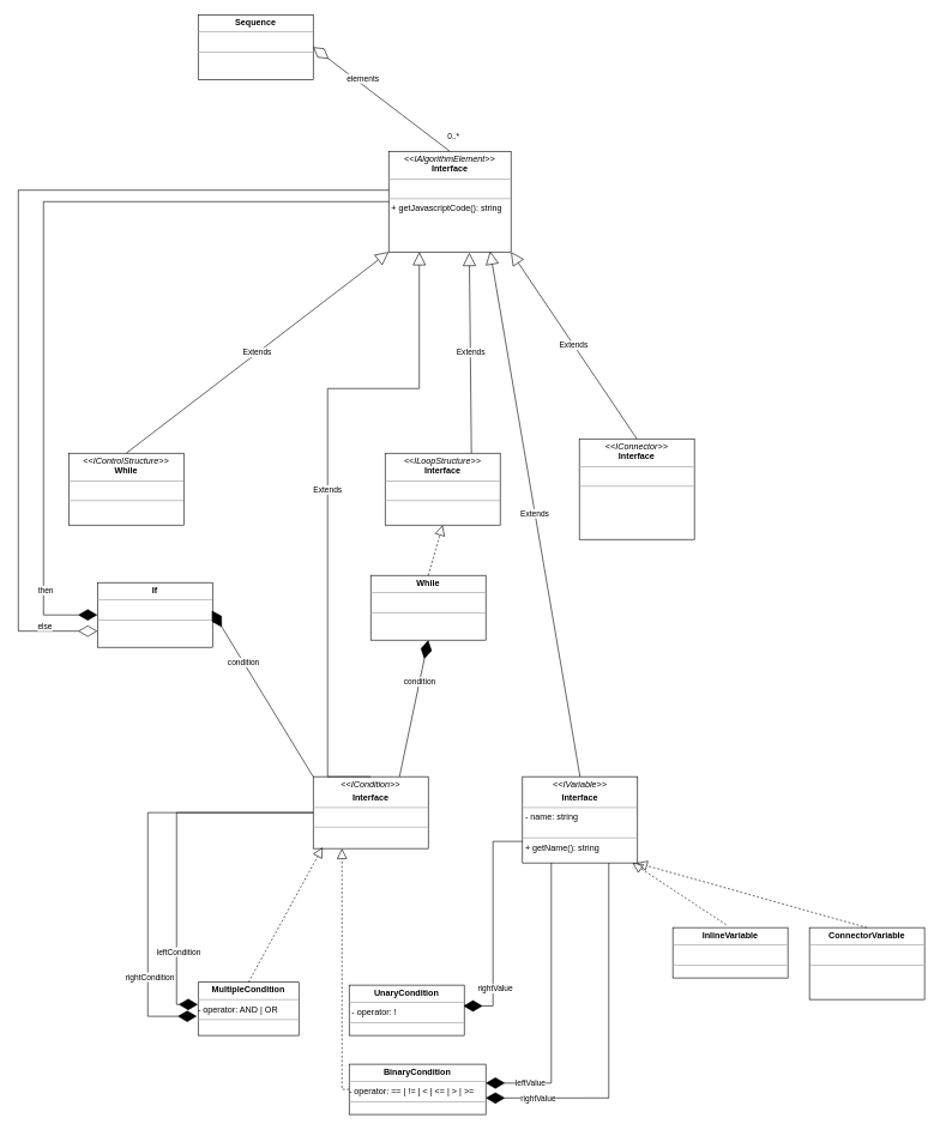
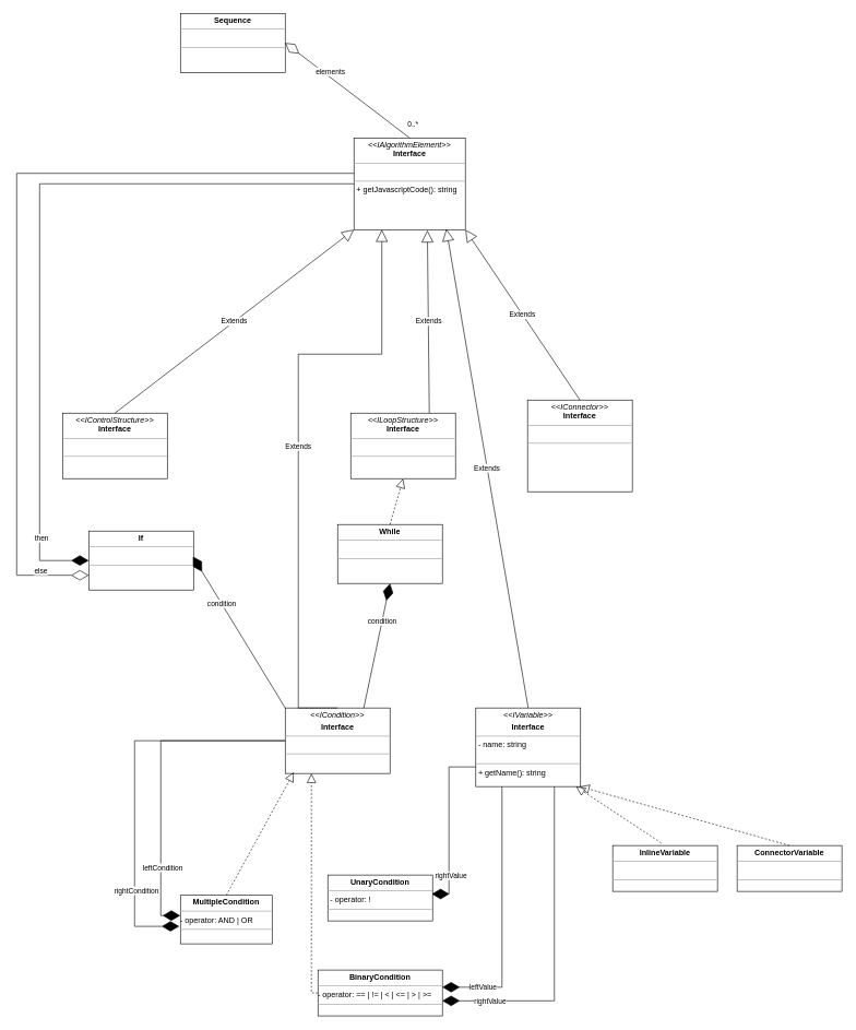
  <mxCell id="0" />
  <mxCell id="1" parent="0" />
  <mxCell id="2" value="&lt;p style=&quot;margin:0px;margin-top:4px;text-align:center;&quot;&gt;&lt;i&gt;&amp;lt;&amp;lt;IAlgorithmElement&amp;gt;&amp;gt;&lt;/i&gt;&lt;br&gt;&lt;b&gt;Interface&lt;/b&gt;&lt;/p&gt;&lt;hr size=&quot;1&quot;&gt;&lt;p style=&quot;margin:0px;margin-left:4px;&quot;&gt;&lt;br&gt;&lt;/p&gt;&lt;hr size=&quot;1&quot;&gt;&lt;p style=&quot;margin:0px;margin-left:4px;&quot;&gt;+ getJavascriptCode(): string&lt;br&gt;&lt;/p&gt;" style="verticalAlign=top;align=left;overflow=fill;fontSize=12;fontFamily=Helvetica;html=1;" vertex="1" parent="1"><mxGeometry x="535" y="210" width="170" height="140" as="geometry" /></mxCell>
  <mxCell id="3" value="&lt;p style=&quot;margin:0px;margin-top:4px;text-align:center;&quot;&gt;&lt;i&gt;&amp;lt;&amp;lt;IConnector&amp;gt;&amp;gt;&lt;/i&gt;&lt;br&gt;&lt;b&gt;Interface&lt;/b&gt;&lt;/p&gt;&lt;hr size=&quot;1&quot;&gt;&lt;p style=&quot;margin:0px;margin-left:4px;&quot;&gt;&lt;br&gt;&lt;/p&gt;&lt;hr size=&quot;1&quot;&gt;&lt;p style=&quot;margin:0px;margin-left:4px;&quot;&gt;&lt;br&gt;&lt;/p&gt;" style="verticalAlign=top;align=left;overflow=fill;fontSize=12;fontFamily=Helvetica;html=1;" vertex="1" parent="1"><mxGeometry x="800" y="610" width="160" height="140" as="geometry" /></mxCell>
- <mxCell id="4" value="&lt;p style=&quot;margin:0px;margin-top:4px;text-align:center;&quot;&gt;&lt;i&gt;&amp;lt;&amp;lt;IControlStructure&amp;gt;&amp;gt;&lt;/i&gt;&lt;br&gt;&lt;b&gt;While&lt;/b&gt;&lt;/p&gt;&lt;hr size=&quot;1&quot;&gt;&lt;p style=&quot;margin:0px;margin-left:4px;&quot;&gt;&lt;br&gt;&lt;/p&gt;&lt;hr size=&quot;1&quot;&gt;&lt;p style=&quot;margin:0px;margin-left:4px;&quot;&gt;&lt;br&gt;&lt;/p&gt;" style="verticalAlign=top;align=left;overflow=fill;fontSize=12;fontFamily=Helvetica;html=1;" vertex="1" parent="1"><mxGeometry x="90" y="630" width="160" height="100" as="geometry" /></mxCell>
+ <mxCell id="4" value="&lt;p style=&quot;margin:0px;margin-top:4px;text-align:center;&quot;&gt;&lt;i&gt;&amp;lt;&amp;lt;IControlStructure&amp;gt;&amp;gt;&lt;/i&gt;&lt;br&gt;&lt;b&gt;Interface&lt;/b&gt;&lt;/p&gt;&lt;hr size=&quot;1&quot;&gt;&lt;p style=&quot;margin:0px;margin-left:4px;&quot;&gt;&lt;br&gt;&lt;/p&gt;&lt;hr size=&quot;1&quot;&gt;&lt;p style=&quot;margin:0px;margin-left:4px;&quot;&gt;&lt;br&gt;&lt;/p&gt;" style="verticalAlign=top;align=left;overflow=fill;fontSize=12;fontFamily=Helvetica;html=1;" vertex="1" parent="1"><mxGeometry x="90" y="630" width="160" height="100" as="geometry" /></mxCell>
  <mxCell id="5" value="&lt;p style=&quot;margin:0px;margin-top:4px;text-align:center;&quot;&gt;&lt;i&gt;&amp;lt;&amp;lt;ILoopStructure&amp;gt;&amp;gt;&lt;/i&gt;&lt;br&gt;&lt;b&gt;Interface&lt;/b&gt;&lt;/p&gt;&lt;hr size=&quot;1&quot;&gt;&lt;p style=&quot;margin:0px;margin-left:4px;&quot;&gt;&lt;br&gt;&lt;/p&gt;&lt;hr size=&quot;1&quot;&gt;&lt;p style=&quot;margin:0px;margin-left:4px;&quot;&gt;&lt;br&gt;&lt;/p&gt;" style="verticalAlign=top;align=left;overflow=fill;fontSize=12;fontFamily=Helvetica;html=1;" vertex="1" parent="1"><mxGeometry x="530" y="630" width="160" height="100" as="geometry" /></mxCell>
  <mxCell id="6" value="&lt;p style=&quot;margin:0px;margin-top:4px;text-align:center;&quot;&gt;&lt;b&gt;If&lt;/b&gt;&lt;/p&gt;&lt;hr size=&quot;1&quot;&gt;&lt;p style=&quot;margin:0px;margin-left:4px;&quot;&gt;&lt;br&gt;&lt;/p&gt;&lt;hr size=&quot;1&quot;&gt;&lt;p style=&quot;margin:0px;margin-left:4px;&quot;&gt;&lt;br&gt;&lt;/p&gt;" style="verticalAlign=top;align=left;overflow=fill;fontSize=12;fontFamily=Helvetica;html=1;" vertex="1" parent="1"><mxGeometry x="130" y="810" width="160" height="90" as="geometry" /></mxCell>
  <mxCell id="7" value="&lt;p style=&quot;margin:0px;margin-top:4px;text-align:center;&quot;&gt;&lt;b&gt;While&lt;/b&gt;&lt;br&gt;&lt;/p&gt;&lt;hr size=&quot;1&quot;&gt;&lt;p style=&quot;margin:0px;margin-left:4px;&quot;&gt;&lt;br&gt;&lt;/p&gt;&lt;hr size=&quot;1&quot;&gt;&lt;p style=&quot;margin:0px;margin-left:4px;&quot;&gt;&lt;br&gt;&lt;/p&gt;" style="verticalAlign=top;align=left;overflow=fill;fontSize=12;fontFamily=Helvetica;html=1;" vertex="1" parent="1"><mxGeometry x="510" y="800" width="160" height="90" as="geometry" /></mxCell>
  <mxCell id="8" value="&lt;p style=&quot;margin:0px;margin-top:4px;text-align:center;&quot;&gt;&lt;i&gt;&amp;lt;&amp;lt;ICondition&amp;gt;&amp;gt;&lt;/i&gt;&lt;/p&gt;&lt;p style=&quot;margin:0px;margin-top:4px;text-align:center;&quot;&gt;&lt;b&gt;Interface&lt;br&gt;&lt;/b&gt;&lt;/p&gt;&lt;hr size=&quot;1&quot;&gt;&lt;p style=&quot;margin:0px;margin-left:4px;&quot;&gt;&lt;br&gt;&lt;/p&gt;&lt;hr size=&quot;1&quot;&gt;&lt;p style=&quot;margin:0px;margin-left:4px;&quot;&gt;&lt;br&gt;&lt;/p&gt;" style="verticalAlign=top;align=left;overflow=fill;fontSize=12;fontFamily=Helvetica;html=1;" vertex="1" parent="1"><mxGeometry x="430" y="1080" width="160" height="100" as="geometry" /></mxCell>
- <mxCell id="9" value="&lt;p style=&quot;margin:0px;margin-top:4px;text-align:center;&quot;&gt;&lt;b&gt;UnaryCondition&lt;/b&gt;&lt;/p&gt;&lt;hr size=&quot;1&quot;&gt;&lt;p style=&quot;margin:0px;margin-left:4px;&quot;&gt;- operator: !&lt;br&gt;&lt;/p&gt;&lt;hr size=&quot;1&quot;&gt;&lt;p style=&quot;margin:0px;margin-left:4px;&quot;&gt;&lt;br&gt;&lt;/p&gt;" style="verticalAlign=top;align=left;overflow=fill;fontSize=12;fontFamily=Helvetica;html=1;" vertex="1" parent="1"><mxGeometry x="480" y="1370" width="160" height="70" as="geometry" /></mxCell>
+ <mxCell id="9" value="&lt;p style=&quot;margin:0px;margin-top:4px;text-align:center;&quot;&gt;&lt;b&gt;UnaryCondition&lt;/b&gt;&lt;/p&gt;&lt;hr size=&quot;1&quot;&gt;&lt;p style=&quot;margin:0px;margin-left:4px;&quot;&gt;- operator: !&lt;br&gt;&lt;/p&gt;&lt;hr size=&quot;1&quot;&gt;&lt;p style=&quot;margin:0px;margin-left:4px;&quot;&gt;&lt;br&gt;&lt;/p&gt;" style="verticalAlign=top;align=left;overflow=fill;fontSize=12;fontFamily=Helvetica;html=1;" vertex="1" parent="1"><mxGeometry x="495" y="1335" width="160" height="70" as="geometry" /></mxCell>
  <mxCell id="10" value="&lt;p style=&quot;margin:0px;margin-top:4px;text-align:center;&quot;&gt;&lt;i&gt;&amp;lt;&amp;lt;IVariable&amp;gt;&amp;gt;&lt;/i&gt;&lt;/p&gt;&lt;p style=&quot;margin:0px;margin-top:4px;text-align:center;&quot;&gt;&lt;b&gt;Interface&lt;br&gt;&lt;/b&gt;&lt;/p&gt;&lt;hr size=&quot;1&quot;&gt;&lt;p style=&quot;margin:0px;margin-left:4px;&quot;&gt;- name: string&lt;br&gt;&lt;/p&gt;&lt;p style=&quot;margin:0px;margin-left:4px;&quot;&gt;&lt;br&gt;&lt;/p&gt;&lt;hr size=&quot;1&quot;&gt;&lt;p style=&quot;margin:0px;margin-left:4px;&quot;&gt;+ getName(): string&lt;/p&gt;" style="verticalAlign=top;align=left;overflow=fill;fontSize=12;fontFamily=Helvetica;html=1;" vertex="1" parent="1"><mxGeometry x="721" y="1080" width="160" height="120" as="geometry" /></mxCell>
  <mxCell id="11" value="&lt;p style=&quot;margin:0px;margin-top:4px;text-align:center;&quot;&gt;&lt;b&gt;BinaryCondition&lt;/b&gt;&lt;/p&gt;&lt;hr size=&quot;1&quot;&gt;- operator: == | != | &amp;lt; | &amp;lt;= | &amp;gt; | &amp;gt;=&lt;br&gt;&lt;hr size=&quot;1&quot;&gt;&lt;p style=&quot;margin:0px;margin-left:4px;&quot;&gt;&lt;br&gt;&lt;/p&gt;" style="verticalAlign=top;align=left;overflow=fill;fontSize=12;fontFamily=Helvetica;html=1;" vertex="1" parent="1"><mxGeometry x="480" y="1480" width="190" height="70" as="geometry" /></mxCell>
  <mxCell id="12" value="&lt;p style=&quot;margin:0px;margin-top:4px;text-align:center;&quot;&gt;&lt;b&gt;MultipleCondition&lt;/b&gt;&lt;/p&gt;&lt;hr size=&quot;1&quot;&gt;- operator: AND | OR&lt;br&gt;&lt;hr size=&quot;1&quot;&gt;&lt;p style=&quot;margin:0px;margin-left:4px;&quot;&gt;&lt;br&gt;&lt;/p&gt;" style="verticalAlign=top;align=left;overflow=fill;fontSize=12;fontFamily=Helvetica;html=1;" vertex="1" parent="1"><mxGeometry x="270" y="1366" width="140" height="74" as="geometry" /></mxCell>
  <mxCell id="13" value="" style="endArrow=diamondThin;endFill=1;endSize=24;html=1;rounded=0;exitX=0;exitY=0.5;exitDx=0;exitDy=0;entryX=-0.002;entryY=0.418;entryDx=0;entryDy=0;entryPerimeter=0;edgeStyle=elbowEdgeStyle;" edge="1" parent="1" source="8" target="12"><mxGeometry width="160" relative="1" as="geometry"><mxPoint x="450" y="1310" as="sourcePoint" /><mxPoint x="610" y="1310" as="targetPoint" /><Array as="points"><mxPoint x="240" y="1260" /></Array></mxGeometry></mxCell>
  <mxCell id="14" value="leftCondition" style="edgeLabel;html=1;align=center;verticalAlign=middle;resizable=0;points=[];" vertex="1" connectable="0" parent="13"><mxGeometry x="0.575" y="2" relative="1" as="geometry"><mxPoint as="offset" /></mxGeometry></mxCell>
  <mxCell id="15" value="" style="endArrow=diamondThin;endFill=1;endSize=24;html=1;rounded=0;exitX=0;exitY=0.5;exitDx=0;exitDy=0;entryX=-0.012;entryY=0.64;entryDx=0;entryDy=0;entryPerimeter=0;edgeStyle=elbowEdgeStyle;" edge="1" parent="1" source="8" target="12"><mxGeometry width="160" relative="1" as="geometry"><mxPoint x="440" y="1140" as="sourcePoint" /><mxPoint x="341.33" y="1392.22" as="targetPoint" /><Array as="points"><mxPoint x="200" y="1290" /></Array></mxGeometry></mxCell>
  <mxCell id="16" value="rightCondition" style="edgeLabel;html=1;align=center;verticalAlign=middle;resizable=0;points=[];" vertex="1" connectable="0" parent="15"><mxGeometry x="0.575" y="2" relative="1" as="geometry"><mxPoint as="offset" /></mxGeometry></mxCell>
  <mxCell id="17" value="" style="endArrow=block;dashed=1;endFill=0;endSize=12;html=1;rounded=0;exitX=0.5;exitY=0;exitDx=0;exitDy=0;entryX=0.082;entryY=0.982;entryDx=0;entryDy=0;entryPerimeter=0;" edge="1" parent="1" source="12" target="8"><mxGeometry width="160" relative="1" as="geometry"><mxPoint x="410" y="1340" as="sourcePoint" /><mxPoint x="570" y="1340" as="targetPoint" /></mxGeometry></mxCell>
  <mxCell id="18" value="" style="endArrow=block;dashed=1;endFill=0;endSize=12;html=1;rounded=0;exitX=0;exitY=0.5;exitDx=0;exitDy=0;edgeStyle=elbowEdgeStyle;" edge="1" parent="1" source="11"><mxGeometry width="160" relative="1" as="geometry"><mxPoint x="519.12" y="1374.926" as="sourcePoint" /><mxPoint x="470" y="1180" as="targetPoint" /><Array as="points"><mxPoint x="470" y="1350" /></Array></mxGeometry></mxCell>
  <mxCell id="19" value="" style="endArrow=diamondThin;endFill=1;endSize=24;html=1;rounded=0;exitX=0;exitY=0.75;exitDx=0;exitDy=0;entryX=0.992;entryY=0.414;entryDx=0;entryDy=0;entryPerimeter=0;edgeStyle=elbowEdgeStyle;" edge="1" parent="1" source="10" target="9"><mxGeometry width="160" relative="1" as="geometry"><mxPoint x="440" y="1140" as="sourcePoint" /><mxPoint x="279.72" y="1406.932" as="targetPoint" /><Array as="points"><mxPoint x="680" y="1280" /></Array></mxGeometry></mxCell>
  <mxCell id="20" value="rightValue" style="edgeLabel;html=1;align=center;verticalAlign=middle;resizable=0;points=[];" vertex="1" connectable="0" parent="19"><mxGeometry x="0.575" y="2" relative="1" as="geometry"><mxPoint as="offset" /></mxGeometry></mxCell>
  <mxCell id="21" value="" style="endArrow=diamondThin;endFill=1;endSize=24;html=1;rounded=0;exitX=0.25;exitY=1;exitDx=0;exitDy=0;entryX=0.999;entryY=0.375;entryDx=0;entryDy=0;entryPerimeter=0;edgeStyle=orthogonalEdgeStyle;" edge="1" parent="1" source="10" target="11"><mxGeometry width="160" relative="1" as="geometry"><mxPoint x="731" y="1165" as="sourcePoint" /><mxPoint x="648.72" y="1408.98" as="targetPoint" /></mxGeometry></mxCell>
  <mxCell id="22" value="leftValue" style="edgeLabel;html=1;align=center;verticalAlign=middle;resizable=0;points=[];" vertex="1" connectable="0" parent="21"><mxGeometry x="0.69" relative="1" as="geometry"><mxPoint as="offset" /></mxGeometry></mxCell>
  <mxCell id="23" value="" style="endArrow=diamondThin;endFill=1;endSize=24;html=1;rounded=0;exitX=0.75;exitY=1;exitDx=0;exitDy=0;entryX=0.999;entryY=0.672;entryDx=0;entryDy=0;edgeStyle=orthogonalEdgeStyle;entryPerimeter=0;" edge="1" parent="1" source="10" target="11"><mxGeometry width="160" relative="1" as="geometry"><mxPoint x="771" y="1190" as="sourcePoint" /><mxPoint x="679.81" y="1523.75" as="targetPoint" /></mxGeometry></mxCell>
  <mxCell id="24" value="rightValue" style="edgeLabel;html=1;align=center;verticalAlign=middle;resizable=0;points=[];" vertex="1" connectable="0" parent="23"><mxGeometry x="0.71" relative="1" as="geometry"><mxPoint as="offset" /></mxGeometry></mxCell>
  <mxCell id="25" style="edgeStyle=orthogonalEdgeStyle;rounded=0;orthogonalLoop=1;jettySize=auto;html=1;exitX=0.5;exitY=1;exitDx=0;exitDy=0;" edge="1" parent="1" source="11" target="11"><mxGeometry relative="1" as="geometry" /></mxCell>
  <mxCell id="26" value="Extends" style="endArrow=block;endSize=16;endFill=0;html=1;rounded=0;entryX=1;entryY=1;entryDx=0;entryDy=0;exitX=0.5;exitY=0;exitDx=0;exitDy=0;" edge="1" parent="1" source="3" target="2"><mxGeometry width="160" relative="1" as="geometry"><mxPoint x="470" y="400" as="sourcePoint" /><mxPoint x="630" y="400" as="targetPoint" /></mxGeometry></mxCell>
  <mxCell id="27" value="Extends" style="endArrow=block;endSize=16;endFill=0;html=1;rounded=0;entryX=0.25;entryY=1;entryDx=0;entryDy=0;exitX=0.5;exitY=0;exitDx=0;exitDy=0;edgeStyle=orthogonalEdgeStyle;" edge="1" parent="1" source="8" target="2"><mxGeometry width="160" relative="1" as="geometry"><mxPoint x="450" y="710" as="sourcePoint" /><mxPoint x="630" y="360" as="targetPoint" /><Array as="points"><mxPoint x="450" y="1080" /><mxPoint x="450" y="540" /><mxPoint x="578" y="540" /></Array></mxGeometry></mxCell>
  <mxCell id="28" value="Extends" style="endArrow=block;endSize=16;endFill=0;html=1;rounded=0;entryX=0;entryY=1;entryDx=0;entryDy=0;exitX=0.5;exitY=0;exitDx=0;exitDy=0;" edge="1" parent="1" source="4" target="2"><mxGeometry width="160" relative="1" as="geometry"><mxPoint x="470" y="550" as="sourcePoint" /><mxPoint x="210" y="290" as="targetPoint" /></mxGeometry></mxCell>
  <mxCell id="29" value="Extends" style="endArrow=block;endSize=16;endFill=0;html=1;rounded=0;entryX=0.659;entryY=1.007;entryDx=0;entryDy=0;entryPerimeter=0;exitX=0.75;exitY=0;exitDx=0;exitDy=0;" edge="1" parent="1" source="5" target="2"><mxGeometry width="160" relative="1" as="geometry"><mxPoint x="180" y="640" as="sourcePoint" /><mxPoint x="545" y="360" as="targetPoint" /></mxGeometry></mxCell>
  <mxCell id="30" value="" style="endArrow=block;dashed=1;endFill=0;endSize=12;html=1;rounded=0;exitX=0.5;exitY=0;exitDx=0;exitDy=0;" edge="1" parent="1" source="7"><mxGeometry width="160" relative="1" as="geometry"><mxPoint x="650" y="860" as="sourcePoint" /><mxPoint x="610" y="730" as="targetPoint" /></mxGeometry></mxCell>
  <mxCell id="31" value="" style="endArrow=diamondThin;endFill=1;endSize=24;html=1;rounded=0;entryX=0.5;entryY=1;entryDx=0;entryDy=0;exitX=0.75;exitY=0;exitDx=0;exitDy=0;" edge="1" parent="1" source="8" target="7"><mxGeometry width="160" relative="1" as="geometry"><mxPoint x="440" y="1110" as="sourcePoint" /><mxPoint x="297.76" y="977.35" as="targetPoint" /></mxGeometry></mxCell>
  <mxCell id="32" value="condition" style="edgeLabel;html=1;align=center;verticalAlign=middle;resizable=0;points=[];" vertex="1" connectable="0" parent="31"><mxGeometry x="0.39" y="1" relative="1" as="geometry"><mxPoint x="1" as="offset" /></mxGeometry></mxCell>
  <mxCell id="33" value="" style="endArrow=diamondThin;endFill=1;endSize=24;html=1;rounded=0;entryX=0.994;entryY=0.433;entryDx=0;entryDy=0;entryPerimeter=0;" edge="1" parent="1" target="6"><mxGeometry width="160" relative="1" as="geometry"><mxPoint x="430" y="1080" as="sourcePoint" /><mxPoint x="297.76" y="977.35" as="targetPoint" /></mxGeometry></mxCell>
  <mxCell id="34" value="condition" style="edgeLabel;html=1;align=center;verticalAlign=middle;resizable=0;points=[];" vertex="1" connectable="0" parent="33"><mxGeometry x="0.39" y="1" relative="1" as="geometry"><mxPoint x="1" as="offset" /></mxGeometry></mxCell>
  <mxCell id="35" value="" style="endArrow=diamondThin;endFill=1;endSize=24;html=1;rounded=0;exitX=0;exitY=0.5;exitDx=0;exitDy=0;edgeStyle=elbowEdgeStyle;" edge="1" parent="1" source="2" target="6"><mxGeometry width="160" relative="1" as="geometry"><mxPoint x="285" y="500" as="sourcePoint" /><mxPoint x="123.32" y="783.36" as="targetPoint" /><Array as="points"><mxPoint x="55" y="660" /></Array></mxGeometry></mxCell>
  <mxCell id="36" value="then" style="edgeLabel;html=1;align=center;verticalAlign=middle;resizable=0;points=[];" vertex="1" connectable="0" parent="35"><mxGeometry x="0.575" y="2" relative="1" as="geometry"><mxPoint y="130" as="offset" /></mxGeometry></mxCell>
  <mxCell id="37" value="" style="endArrow=diamondThin;endFill=0;endSize=24;html=1;rounded=0;edgeStyle=elbowEdgeStyle;exitX=0;exitY=0.386;exitDx=0;exitDy=0;entryX=0;entryY=0.75;entryDx=0;entryDy=0;exitPerimeter=0;" edge="1" parent="1" source="2" target="6"><mxGeometry width="160" relative="1" as="geometry"><mxPoint x="360" y="640" as="sourcePoint" /><mxPoint x="110" y="750" as="targetPoint" /><Array as="points"><mxPoint x="20" y="590" /></Array></mxGeometry></mxCell>
  <mxCell id="38" value="else" style="edgeLabel;html=1;align=center;verticalAlign=middle;resizable=0;points=[];" vertex="1" connectable="0" parent="37"><mxGeometry x="0.889" y="4" relative="1" as="geometry"><mxPoint x="-5" y="-3" as="offset" /></mxGeometry></mxCell>
  <mxCell id="39" value="&lt;p style=&quot;margin:0px;margin-top:4px;text-align:center;&quot;&gt;&lt;b&gt;InlineVariable&lt;/b&gt;&lt;/p&gt;&lt;hr size=&quot;1&quot;&gt;&lt;p style=&quot;margin:0px;margin-left:4px;&quot;&gt;&lt;br&gt;&lt;/p&gt;&lt;hr size=&quot;1&quot;&gt;&lt;p style=&quot;margin:0px;margin-left:4px;&quot;&gt;&lt;br&gt;&lt;/p&gt;" style="verticalAlign=top;align=left;overflow=fill;fontSize=12;fontFamily=Helvetica;html=1;" vertex="1" parent="1"><mxGeometry x="930" y="1290" width="160" height="70" as="geometry" /></mxCell>
  <mxCell id="40" value="" style="endArrow=block;dashed=1;endFill=0;endSize=12;html=1;rounded=0;entryX=0.956;entryY=1;entryDx=0;entryDy=0;entryPerimeter=0;exitX=0.463;exitY=-0.057;exitDx=0;exitDy=0;exitPerimeter=0;" edge="1" parent="1" source="39" target="10"><mxGeometry width="160" relative="1" as="geometry"><mxPoint x="590" y="1430" as="sourcePoint" /><mxPoint x="750" y="1430" as="targetPoint" /></mxGeometry></mxCell>
  <mxCell id="41" value="&lt;p style=&quot;margin:0px;margin-top:4px;text-align:center;&quot;&gt;&lt;b&gt;Sequence&lt;/b&gt;&lt;/p&gt;&lt;hr size=&quot;1&quot;&gt;&lt;br&gt;&lt;hr size=&quot;1&quot;&gt;&lt;p style=&quot;margin:0px;margin-left:4px;&quot;&gt;&lt;br&gt;&lt;/p&gt;" style="verticalAlign=top;align=left;overflow=fill;fontSize=12;fontFamily=Helvetica;html=1;" vertex="1" parent="1"><mxGeometry x="270" y="20" width="160" height="90" as="geometry" /></mxCell>
  <mxCell id="42" value="" style="endArrow=diamondThin;endFill=0;endSize=24;html=1;rounded=0;entryX=1;entryY=0.5;entryDx=0;entryDy=0;exitX=0.5;exitY=0;exitDx=0;exitDy=0;" edge="1" parent="1" source="2" target="41"><mxGeometry width="160" relative="1" as="geometry"><mxPoint x="410" as="sourcePoint" y="170" /><mxPoint x="570" as="targetPoint" y="170" /></mxGeometry></mxCell>
  <mxCell id="43" value="elements" style="edgeLabel;html=1;align=center;verticalAlign=middle;resizable=0;points=[];" vertex="1" connectable="0" parent="42"><mxGeometry x="0.318" y="-7" relative="1" as="geometry"><mxPoint as="offset" /></mxGeometry></mxCell>
  <mxCell id="44" value="0..*" style="edgeLabel;html=1;align=center;verticalAlign=middle;resizable=0;points=[];" vertex="1" connectable="0" parent="42"><mxGeometry x="0.09" y="-8" relative="1" as="geometry"><mxPoint x="103" y="65" as="offset" /></mxGeometry></mxCell>
- <mxCell id="45" value="&lt;p style=&quot;margin:0px;margin-top:4px;text-align:center;&quot;&gt;&lt;b&gt;ConnectorVariable&lt;/b&gt;&lt;/p&gt;&lt;hr size=&quot;1&quot;&gt;&lt;p style=&quot;margin:0px;margin-left:4px;&quot;&gt;&lt;br&gt;&lt;/p&gt;&lt;hr size=&quot;1&quot;&gt;&lt;p style=&quot;margin:0px;margin-left:4px;&quot;&gt;&lt;br&gt;&lt;/p&gt;" style="verticalAlign=top;align=left;overflow=fill;fontSize=12;fontFamily=Helvetica;html=1;" vertex="1" parent="1"><mxGeometry x="1120" y="1290" width="160" height="100" as="geometry" /></mxCell>
+ <mxCell id="45" value="&lt;p style=&quot;margin:0px;margin-top:4px;text-align:center;&quot;&gt;&lt;b&gt;ConnectorVariable&lt;/b&gt;&lt;/p&gt;&lt;hr size=&quot;1&quot;&gt;&lt;p style=&quot;margin:0px;margin-left:4px;&quot;&gt;&lt;br&gt;&lt;/p&gt;&lt;hr size=&quot;1&quot;&gt;&lt;p style=&quot;margin:0px;margin-left:4px;&quot;&gt;&lt;br&gt;&lt;/p&gt;" style="verticalAlign=top;align=left;overflow=fill;fontSize=12;fontFamily=Helvetica;html=1;" vertex="1" parent="1"><mxGeometry x="1120" y="1290" width="160" height="70" as="geometry" /></mxCell>
  <mxCell id="46" value="Extends" style="endArrow=block;endSize=16;endFill=0;html=1;rounded=0;entryX=0.829;entryY=0.993;entryDx=0;entryDy=0;entryPerimeter=0;exitX=0.5;exitY=0;exitDx=0;exitDy=0;" edge="1" parent="1" source="10" target="2"><mxGeometry width="160" relative="1" as="geometry"><mxPoint x="790" y="920" as="sourcePoint" /><mxPoint x="715" y="360" as="targetPoint" /></mxGeometry></mxCell>
  <mxCell id="47" value="" style="endArrow=block;dashed=1;endFill=0;endSize=12;html=1;rounded=0;exitX=0.5;exitY=0;exitDx=0;exitDy=0;" edge="1" parent="1" source="45"><mxGeometry width="160" relative="1" as="geometry"><mxPoint x="1014.08" y="1296.01" as="sourcePoint" /><mxPoint x="880" y="1200" as="targetPoint" /></mxGeometry></mxCell>
